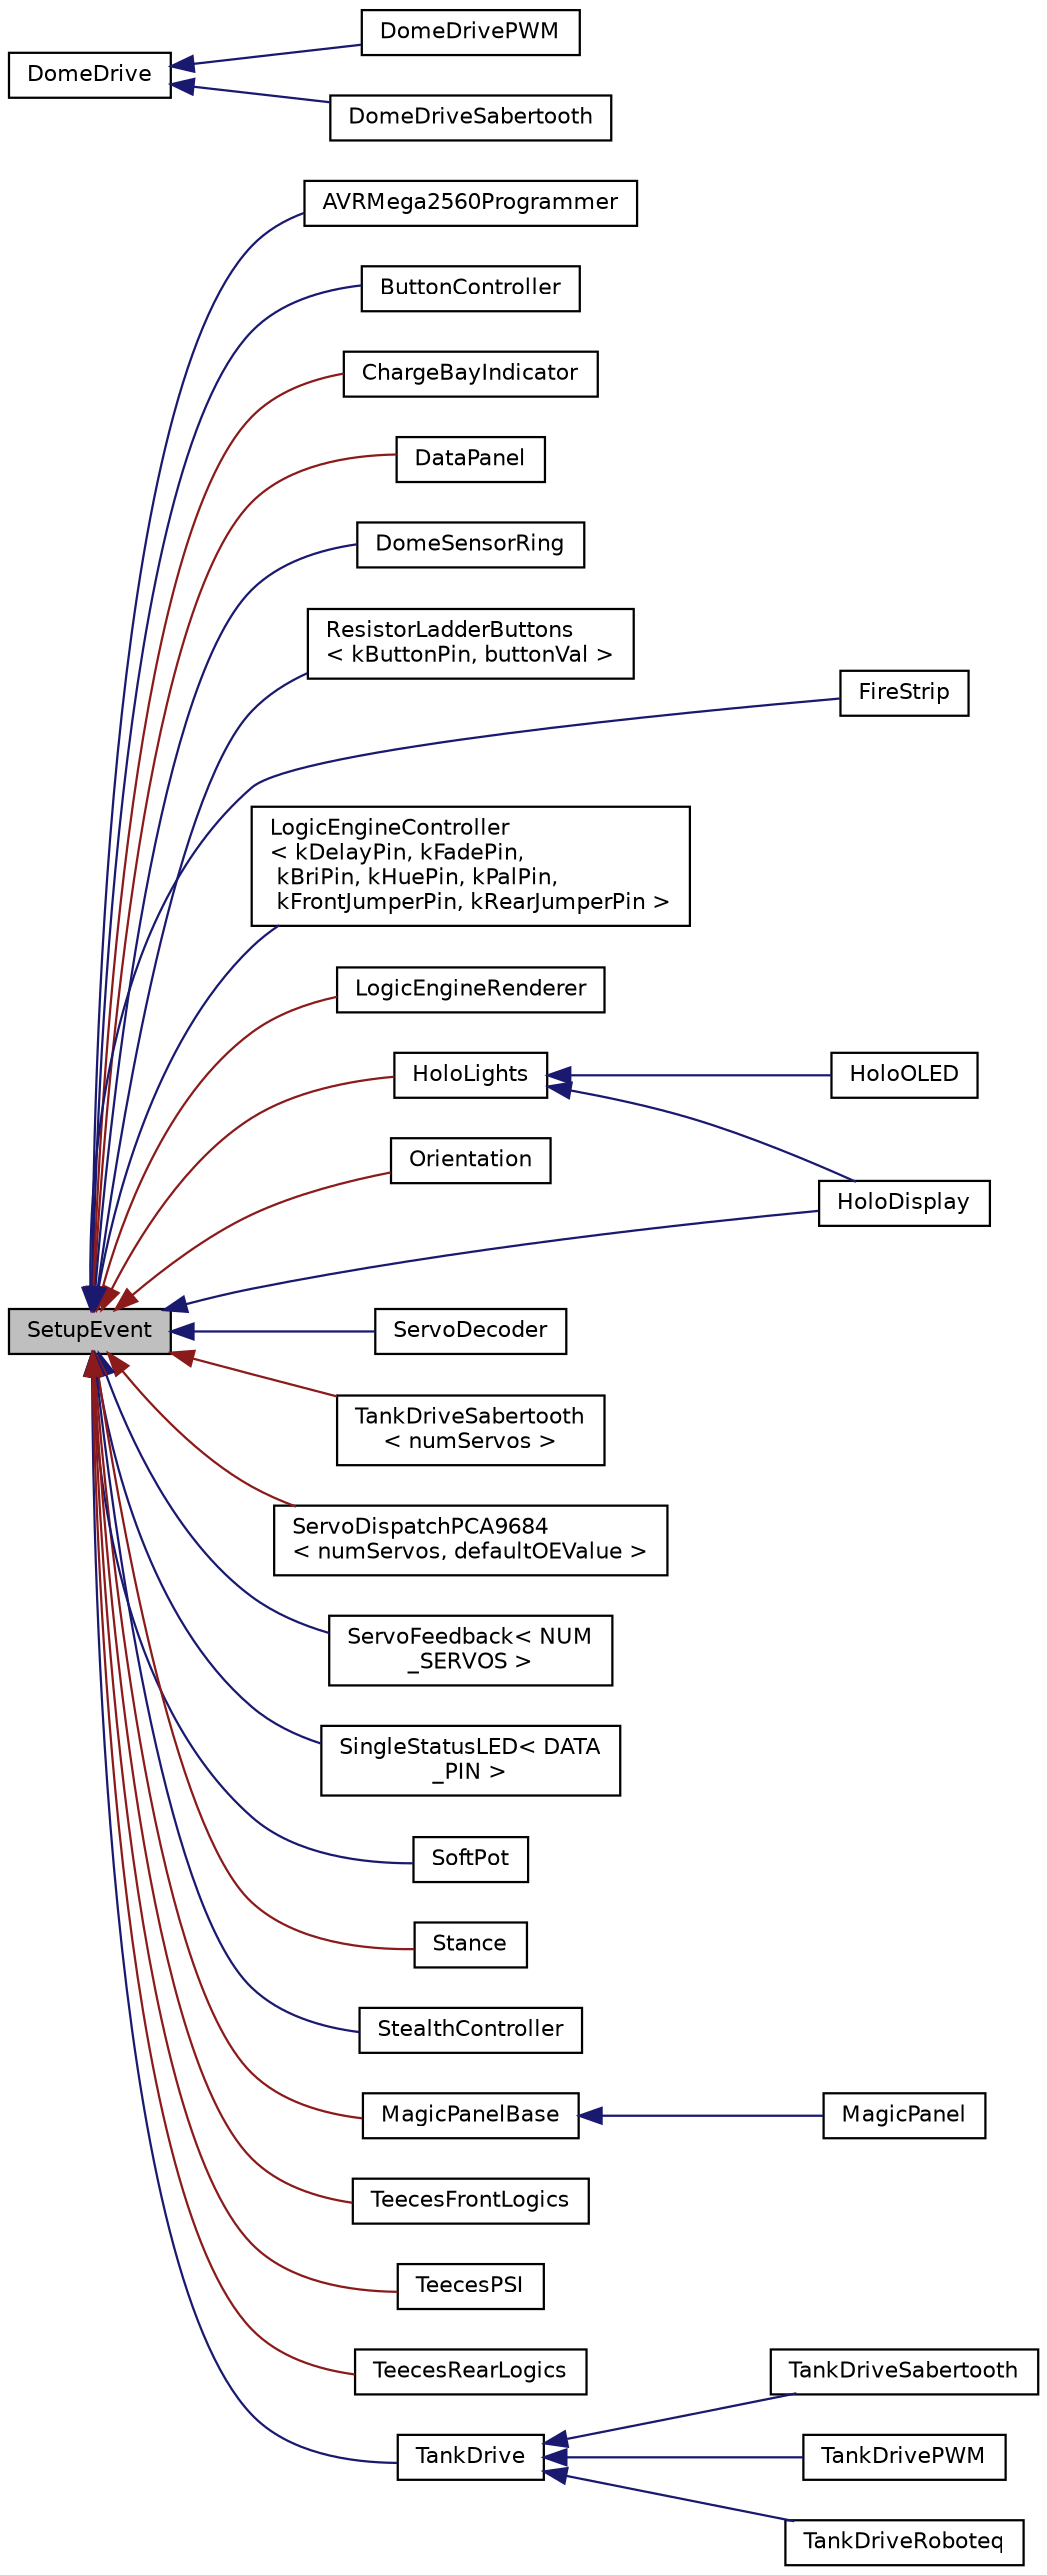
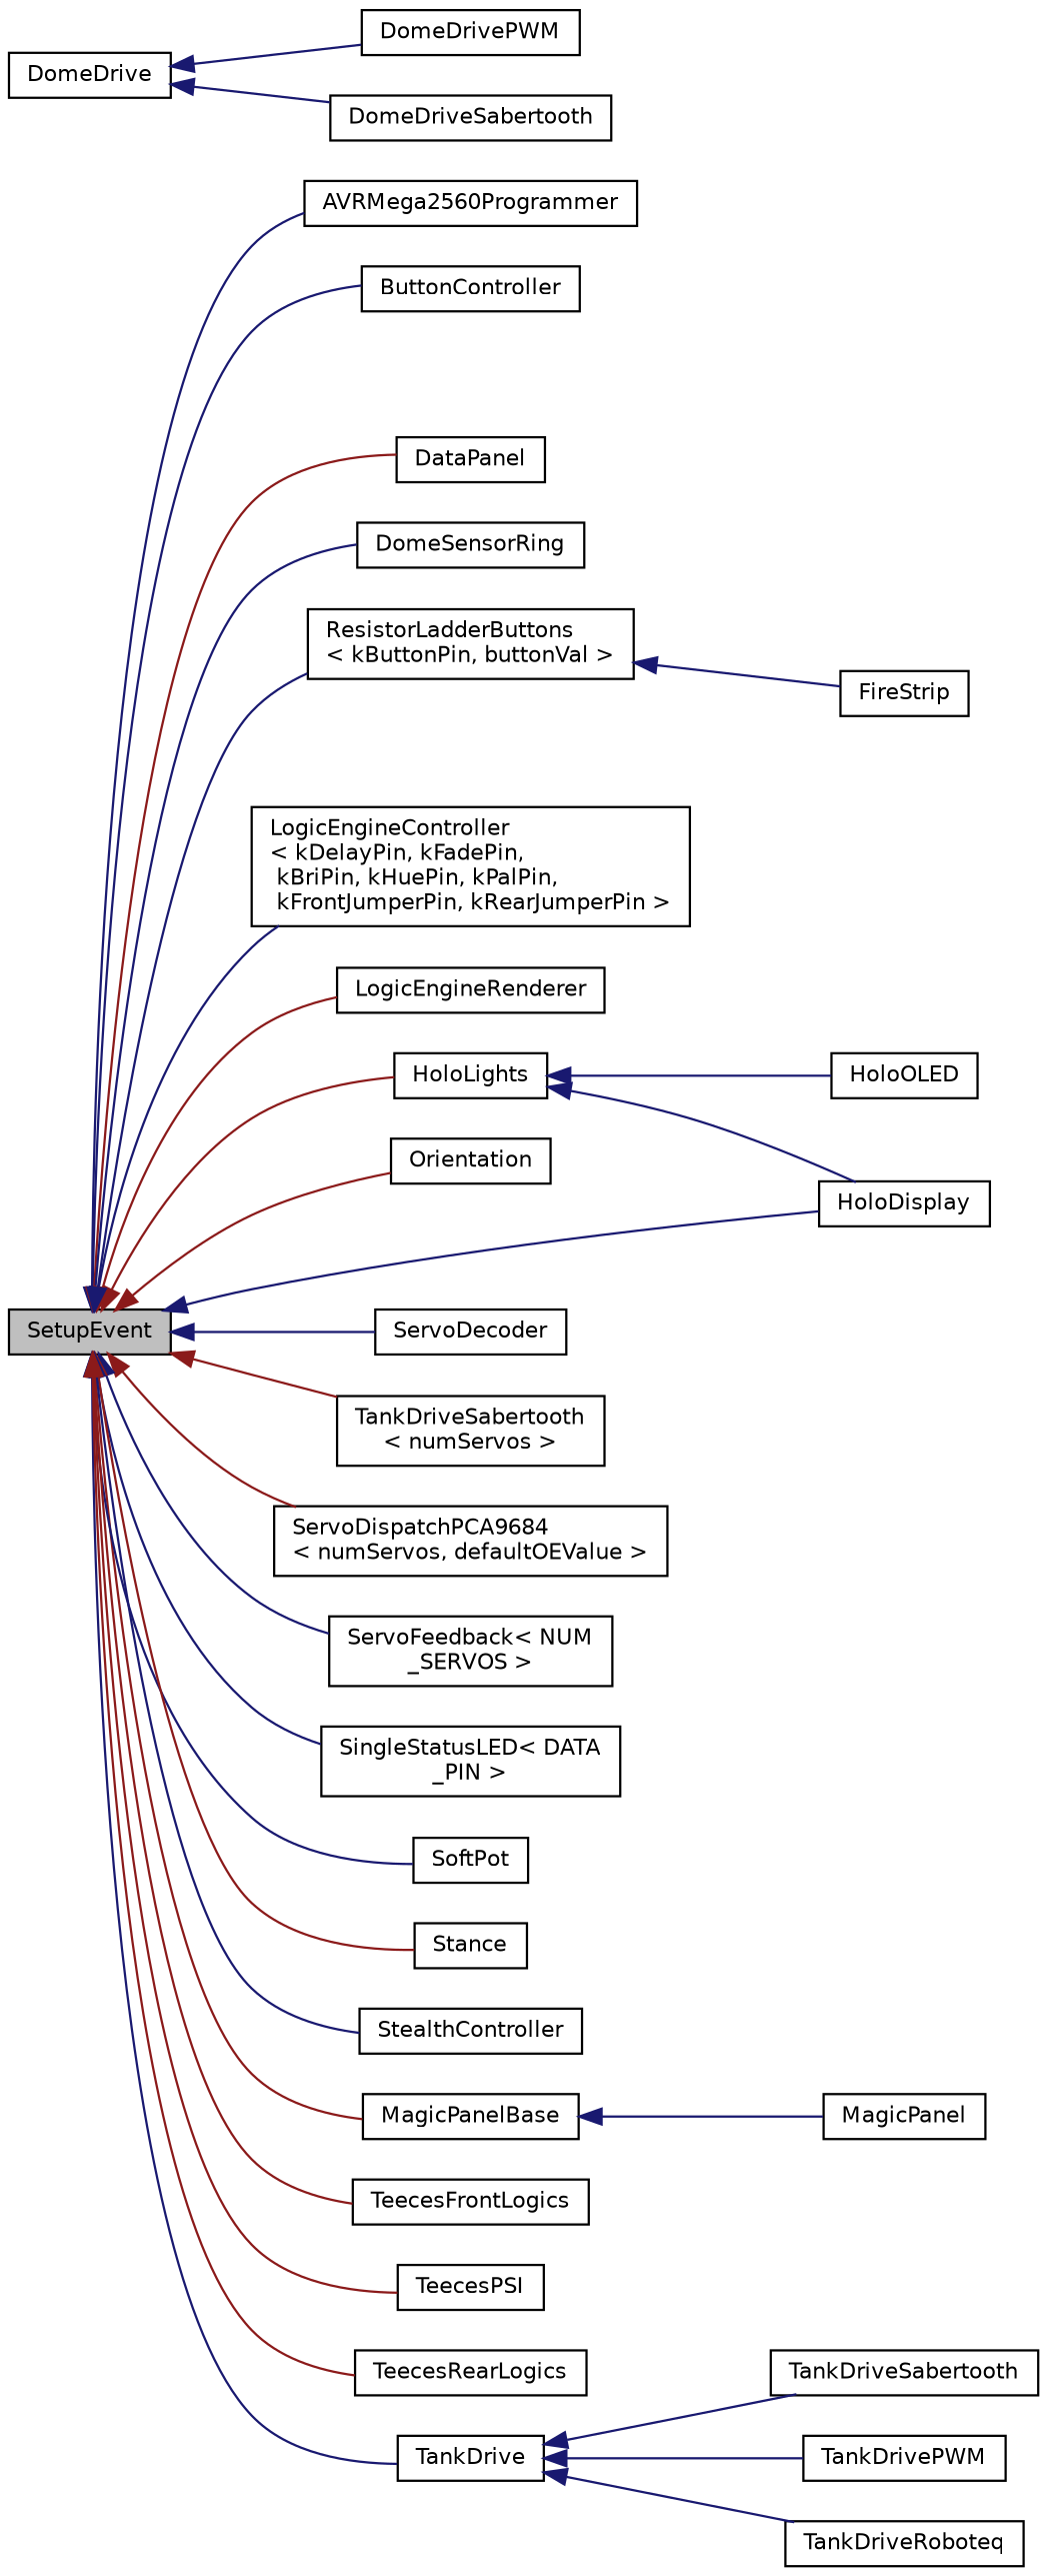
  digraph {
    rankdir=LR
    node [color=black fillcolor=white fontname=Helvetica fontsize=10 shape=record style=filled]
    edge [color=midnightblue dir=back fontname=Helvetica fontsize=10 labelfontname=Helvetica labelfontsize=10 style=solid]
    n1 [fillcolor=grey75 fontcolor=black height=0.2 label=SetupEvent width=0.4]
    n2 [height=0.2 label=AVRMega2560Programmer width=0.4]
    n3 [height=0.2 label=ButtonController width=0.4]
-   n4 [height=0.2 label=ChargeBayIndicator width=0.4]
    n5 [height=0.2 label=DataPanel width=0.4]
    n6 [height=0.2 label=DomeSensorRing width=0.4]
    n7 [height=0.2 label=FireStrip width=0.4]
    n8 [height=0.2 label=HoloLights width=0.4]
    n9 [height=0.2 label="LogicEngineController\l\< kDelayPin, kFadePin,\l kBriPin, kHuePin, kPalPin,\l kFrontJumperPin, kRearJumperPin \>" width=0.4]
    n10 [height=0.2 label=LogicEngineRenderer width=0.4]
    n11 [height=0.2 label=MagicPanelBase width=0.4]
    n12 [height=0.2 label=Orientation width=0.4]
    n13 [height=0.2 label="ResistorLadderButtons\l\< kButtonPin, buttonVal \>" width=0.4]
    n14 [height=0.2 label=ServoDecoder width=0.4]
    n15 [height=0.2 label="TankDriveSabertooth\l\< numServos \>" width=0.4]
    n16 [height=0.2 label="ServoDispatchPCA9684\l\< numServos, defaultOEValue \>" width=0.4]
    n17 [height=0.2 label="ServoFeedback\< NUM\l_SERVOS \>" width=0.4]
    n18 [height=0.2 label="SingleStatusLED\< DATA\l_PIN \>" width=0.4]
    n19 [height=0.2 label=SoftPot width=0.4]
    n20 [height=0.2 label=Stance width=0.4]
    n21 [height=0.2 label=StealthController width=0.4]
    n22 [height=0.2 label=TankDrive width=0.4]
    n23 [height=0.2 label=TeecesFrontLogics width=0.4]
    n24 [height=0.2 label=TeecesPSI width=0.4]
    n25 [height=0.2 label=TeecesRearLogics width=0.4]
    n26 [height=0.2 label=HoloDisplay width=0.4]
    n27 [height=0.2 label=DomeDrive width=0.4]
    n28 [height=0.2 label=DomeDrivePWM width=0.4]
    n29 [height=0.2 label=DomeDriveSabertooth width=0.4]
    n30 [height=0.2 label=HoloOLED width=0.4]
    n31 [height=0.2 label=MagicPanel width=0.4]
    n32 [height=0.2 label=TankDrivePWM width=0.4]
    n33 [height=0.2 label=TankDriveRoboteq width=0.4]
    n34 [height=0.2 label=TankDriveSabertooth width=0.4]
    n1 -> n2
    n1 -> n3
-   n1 -> n4 [color=firebrick4]
    n1 -> n5 [color=firebrick4]
    n1 -> n6
-   n1 -> n7
+   n13 -> n7
    n1 -> n8 [color=firebrick4]
    n1 -> n9
    n1 -> n10 [color=firebrick4]
    n1 -> n11 [color=firebrick4]
    n1 -> n12 [color=firebrick4]
    n1 -> n13
    n1 -> n14
    n1 -> n15 [color=firebrick4]
    n1 -> n16 [color=firebrick4]
    n1 -> n17
    n1 -> n18
    n1 -> n19
    n1 -> n20 [color=firebrick4]
    n1 -> n21
    n1 -> n22
    n1 -> n23 [color=firebrick4]
    n1 -> n24 [color=firebrick4]
    n1 -> n25 [color=firebrick4]
    n1 -> n26
    n8 -> n26
    n8 -> n30
    n11 -> n31
    n22 -> n32
    n22 -> n33
    n22 -> n34
    n27 -> n28
    n27 -> n29
  }
